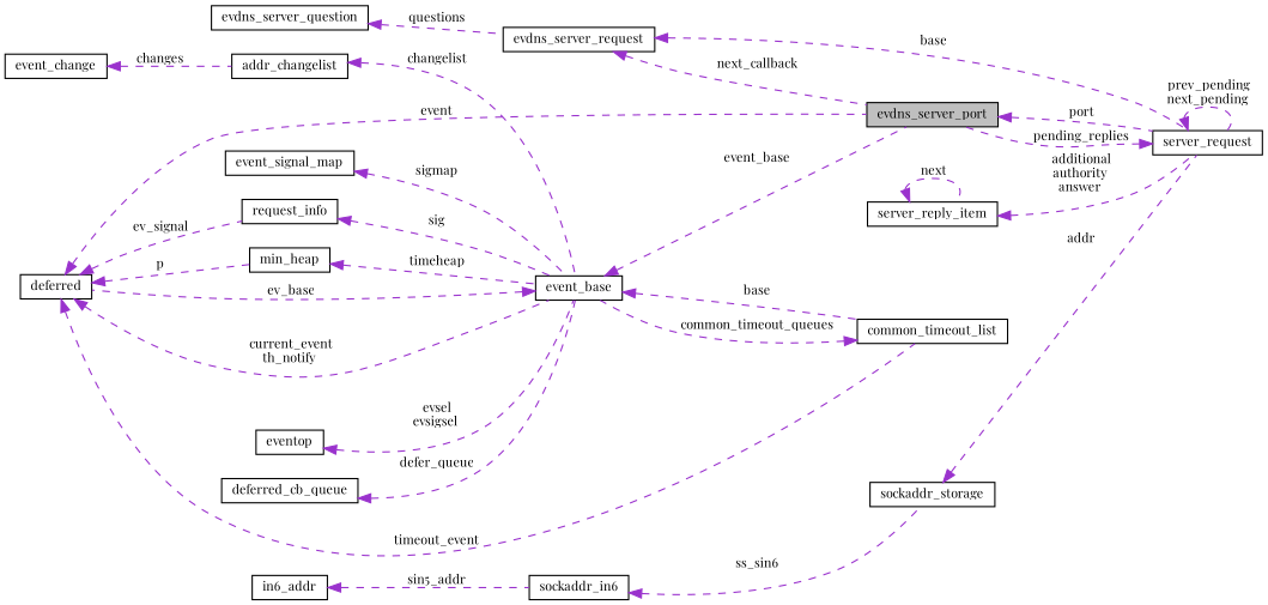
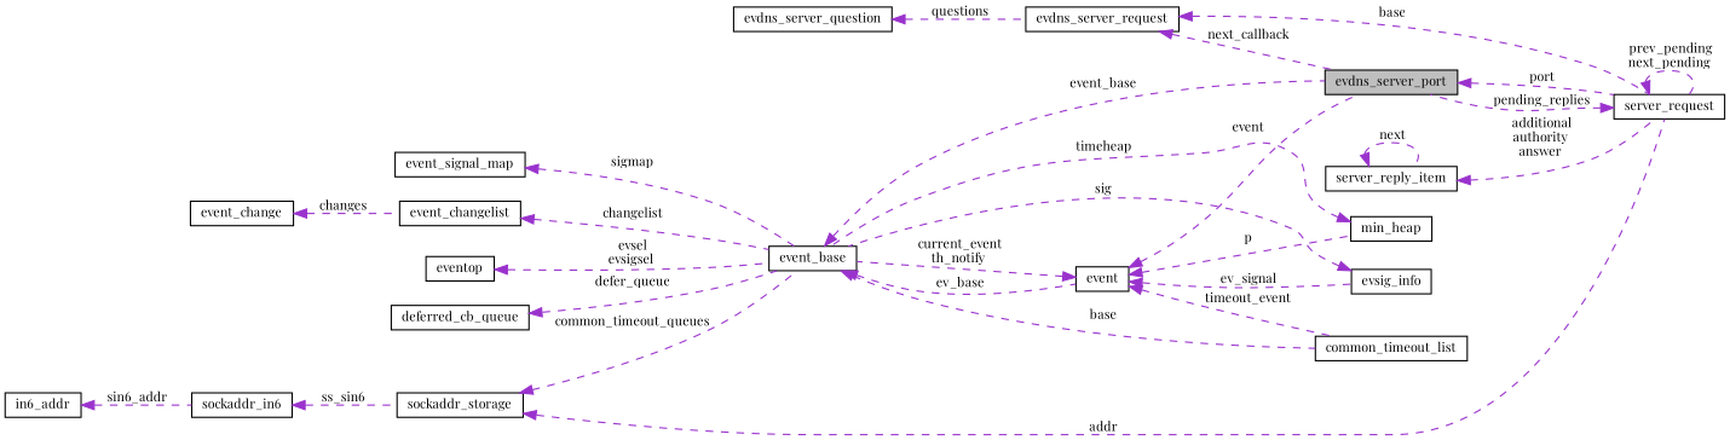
  digraph {
    fontname="Playfair Display"
    rankdir=LR
    node [color=black fillcolor=white fontname="Playfair Display" fontsize=10 shape=record style=filled]
    edge [color=darkorchid3 dir=back fontname="Playfair Display" fontsize=10 labelfontname=Helvetica labelfontsize=10 style=dashed]
    n1 [fillcolor=grey75 fontcolor=black height=0.2 label=evdns_server_port width=0.4]
    n2 [height=0.2 label=server_request width=0.4]
-   n3 [height=0.2 label=deferred width=0.4]
+   n3 [height=0.2 label=event width=0.4]
    n4 [height=0.2 label=event_base width=0.4]
-   n5 [height=0.2 label=request_info width=0.4]
+   n5 [height=0.2 label=evsig_info width=0.4]
    n6 [height=0.2 label=min_heap width=0.4]
    n7 [height=0.2 label=common_timeout_list width=0.4]
    n8 [height=0.2 label=eventop width=0.4]
    n9 [height=0.2 label=deferred_cb_queue width=0.4]
    n10 [height=0.2 label=event_signal_map width=0.4]
-   n11 [height=0.2 label=addr_changelist width=0.4]
+   n11 [height=0.2 label=event_changelist width=0.4]
    n12 [height=0.2 label=event_change width=0.4]
    n13 [height=0.2 label=sockaddr_storage width=0.4]
    n14 [height=0.2 label=sockaddr_in6 width=0.4]
    n15 [height=0.2 label=in6_addr width=0.4]
    n16 [height=0.2 label=server_reply_item width=0.4]
    n17 [height=0.2 label=evdns_server_request width=0.4]
    n18 [height=0.2 label=evdns_server_question width=0.4]
    n1 -> n2 [label=" port"]
    n2 -> n1 [label=" pending_replies"]
    n2 -> n2 [label=" prev_pending\nnext_pending"]
    n3 -> n1 [label=" event"]
    n3 -> n4 [label=" current_event\nth_notify"]
    n3 -> n5 [label=" ev_signal"]
    n3 -> n6 [label=" p"]
    n3 -> n7 [label=" timeout_event"]
    n4 -> n1 [label=" event_base"]
    n4 -> n3 [label=" ev_base"]
    n4 -> n7 [label=" base"]
    n5 -> n4 [label=" sig"]
    n6 -> n4 [label=" timeheap"]
-   n7 -> n4 [label=" common_timeout_queues"]
+   n13 -> n4 [label=" common_timeout_queues"]
    n8 -> n4 [label=" evsel\nevsigsel"]
    n9 -> n4 [label=" defer_queue"]
    n10 -> n4 [label=" sigmap"]
    n11 -> n4 [label=" changelist"]
    n12 -> n11 [label=" changes"]
    n13 -> n2 [label=" addr"]
    n14 -> n13 [label=" ss_sin6"]
-   n15 -> n14 [label=" sin5_addr"]
+   n15 -> n14 [label=" sin6_addr"]
    n16 -> n2 [label=" additional\nauthority\nanswer"]
    n16 -> n16 [label=" next"]
    n17 -> n1 [label=" next_callback"]
    n17 -> n2 [label=" base"]
    n18 -> n17 [label=" questions"]
  }
